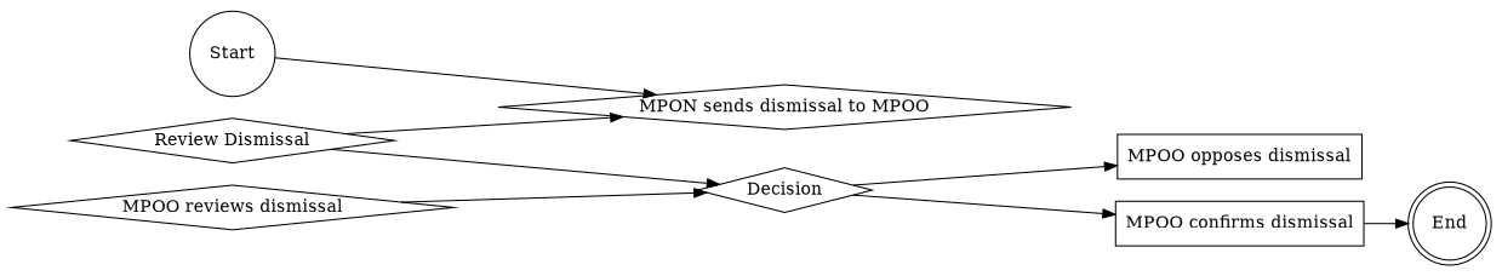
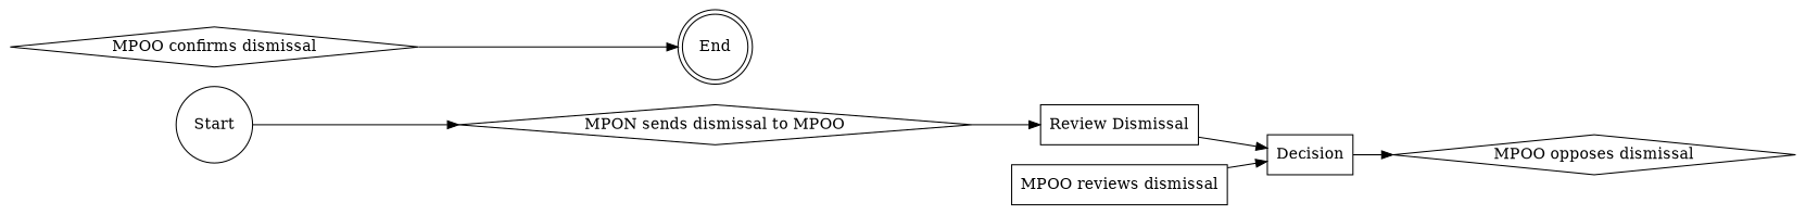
  digraph {
    rankdir=LR
    node [shape=diamond]
    Start [shape=circle]
    "MPON sends dismissal to MPOO"
-   n3 [label="Review Dismissal"]
+   n3 [label="Review Dismissal" shape=box]
    End [shape=doublecircle]
-   n5 [label=Decision]
-   "MPOO reviews dismissal"
-   "MPOO opposes dismissal" [shape=box]
-   "MPOO confirms dismissal" [shape=box]
+   n5 [label=Decision shape=box]
+   "MPOO reviews dismissal" [shape=box]
+   "MPOO opposes dismissal"
+   "MPOO confirms dismissal"
    Start -> "MPON sends dismissal to MPOO"
-   n3 -> "MPON sends dismissal to MPOO"
+   "MPON sends dismissal to MPOO" -> n3
    n3 -> n5
    n5 -> "MPOO opposes dismissal"
-   n5 -> "MPOO confirms dismissal"
    "MPOO reviews dismissal" -> n5
    "MPOO confirms dismissal" -> End
  }
